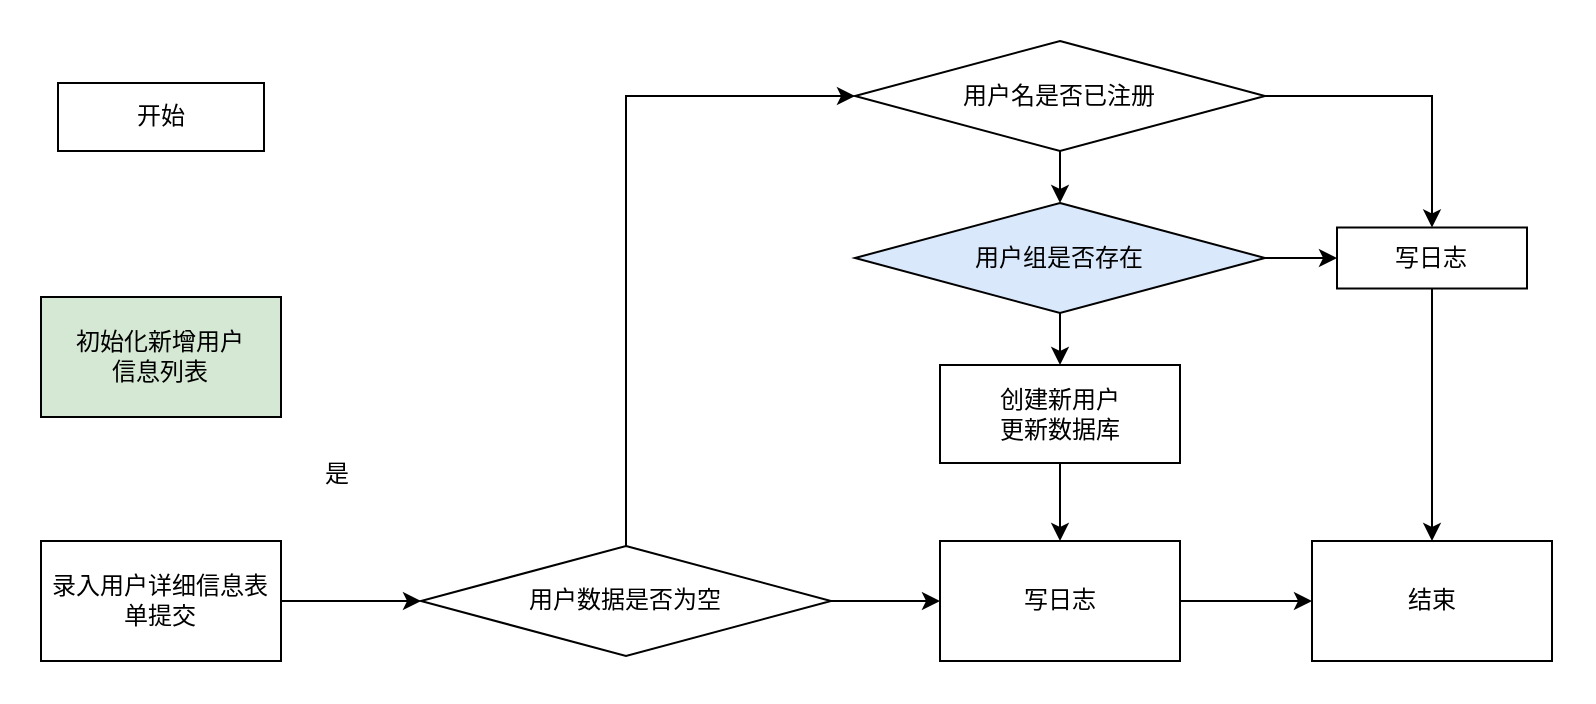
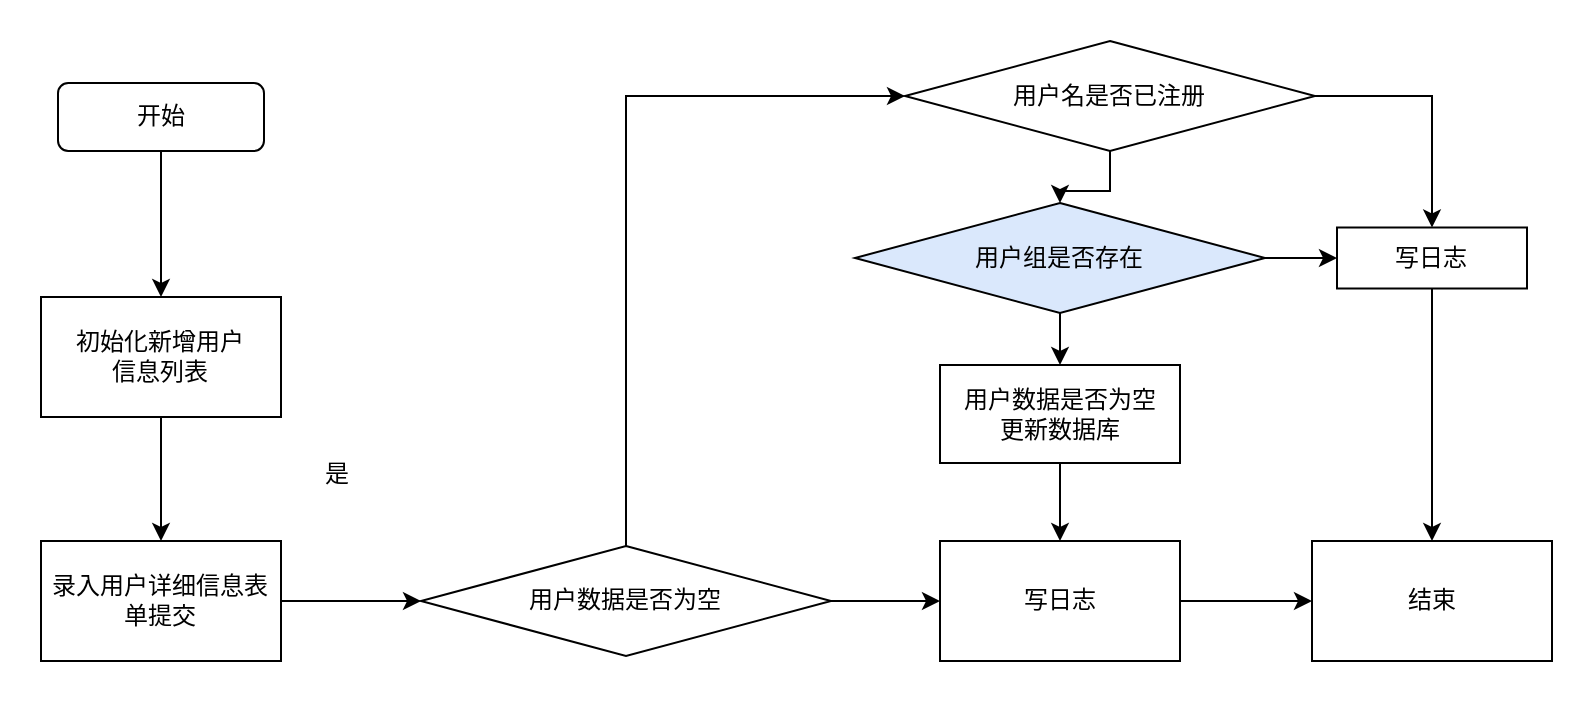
  <mxCell id="0" />
  <mxCell id="1" parent="0" />
- <mxCell id="3" value="开始" style="whiteSpace=wrap;html=1;rounded=0;" vertex="1" parent="1"><mxGeometry x="28.5" y="41" width="103" height="34" as="geometry" /></mxCell>
- <mxCell id="5" value="初始化新增用户&lt;br&gt;信息列表" style="rounded=0;whiteSpace=wrap;html=1;fillColor=#d5e8d4;" vertex="1" parent="1"><mxGeometry x="20" y="148" width="120" height="60" as="geometry" /></mxCell>
+ <mxCell id="2" value="" style="edgeStyle=orthogonalEdgeStyle;rounded=0;orthogonalLoop=1;jettySize=auto;html=1;" edge="1" parent="1" source="3" target="5"><mxGeometry relative="1" as="geometry" /></mxCell>
+ <mxCell id="3" value="开始" style="rounded=1;whiteSpace=wrap;html=1;" vertex="1" parent="1"><mxGeometry x="28.5" y="41" width="103" height="34" as="geometry" /></mxCell>
+ <mxCell id="4" value="" style="edgeStyle=orthogonalEdgeStyle;rounded=0;orthogonalLoop=1;jettySize=auto;html=1;" edge="1" parent="1" source="5" target="7"><mxGeometry relative="1" as="geometry" /></mxCell>
+ <mxCell id="5" value="初始化新增用户&lt;br&gt;信息列表" style="rounded=0;whiteSpace=wrap;html=1;" vertex="1" parent="1"><mxGeometry x="20" y="148" width="120" height="60" as="geometry" /></mxCell>
  <mxCell id="6" value="" style="edgeStyle=orthogonalEdgeStyle;rounded=0;orthogonalLoop=1;jettySize=auto;html=1;" edge="1" parent="1" source="7" target="10"><mxGeometry relative="1" as="geometry" /></mxCell>
  <mxCell id="7" value="录入用户详细信息表单提交" style="rounded=0;whiteSpace=wrap;html=1;" vertex="1" parent="1"><mxGeometry x="20" y="270" width="120" height="60" as="geometry" /></mxCell>
  <mxCell id="8" style="edgeStyle=orthogonalEdgeStyle;rounded=0;orthogonalLoop=1;jettySize=auto;html=1;entryX=0;entryY=0.5;entryDx=0;entryDy=0;exitX=0.5;exitY=0;exitDx=0;exitDy=0;" edge="1" parent="1" source="10" target="15"><mxGeometry relative="1" as="geometry" /></mxCell>
  <mxCell id="9" style="edgeStyle=orthogonalEdgeStyle;rounded=0;orthogonalLoop=1;jettySize=auto;html=1;exitX=1;exitY=0.5;exitDx=0;exitDy=0;" edge="1" parent="1" source="10" target="20"><mxGeometry relative="1" as="geometry" /></mxCell>
  <mxCell id="10" value="用户数据是否为空" style="rhombus;whiteSpace=wrap;html=1;" vertex="1" parent="1"><mxGeometry x="210" y="272.5" width="205" height="55" as="geometry" /></mxCell>
  <mxCell id="11" value="结束" style="whiteSpace=wrap;html=1;" vertex="1" parent="1"><mxGeometry x="655.5" y="270" width="120" height="60" as="geometry" /></mxCell>
  <mxCell id="12" value="是" style="text;html=1;align=center;verticalAlign=middle;resizable=0;points=[];autosize=1;strokeColor=none;fillColor=none;" vertex="1" parent="1"><mxGeometry x="156.5" y="228" width="22" height="18" as="geometry" /></mxCell>
  <mxCell id="13" value="" style="edgeStyle=orthogonalEdgeStyle;rounded=0;orthogonalLoop=1;jettySize=auto;html=1;" edge="1" parent="1" source="15" target="18"><mxGeometry relative="1" as="geometry" /></mxCell>
  <mxCell id="14" style="edgeStyle=orthogonalEdgeStyle;rounded=0;orthogonalLoop=1;jettySize=auto;html=1;exitX=1;exitY=0.5;exitDx=0;exitDy=0;entryX=0.5;entryY=0;entryDx=0;entryDy=0;" edge="1" parent="1" source="15" target="24"><mxGeometry relative="1" as="geometry" /></mxCell>
- <mxCell id="15" value="用户名是否已注册" style="rhombus;whiteSpace=wrap;html=1;" vertex="1" parent="1"><mxGeometry x="427" y="20" width="205" height="55" as="geometry" /></mxCell>
+ <mxCell id="15" value="用户名是否已注册" style="rhombus;whiteSpace=wrap;html=1;" vertex="1" parent="1"><mxGeometry x="452" y="20" width="205" height="55" as="geometry" /></mxCell>
  <mxCell id="16" value="" style="edgeStyle=orthogonalEdgeStyle;rounded=0;orthogonalLoop=1;jettySize=auto;html=1;" edge="1" parent="1" source="18" target="22"><mxGeometry relative="1" as="geometry" /></mxCell>
  <mxCell id="17" style="edgeStyle=orthogonalEdgeStyle;rounded=0;orthogonalLoop=1;jettySize=auto;html=1;exitX=1;exitY=0.5;exitDx=0;exitDy=0;entryX=0;entryY=0.5;entryDx=0;entryDy=0;" edge="1" parent="1" source="18" target="24"><mxGeometry relative="1" as="geometry" /></mxCell>
  <mxCell id="18" value="用户组是否存在" style="rhombus;whiteSpace=wrap;html=1;fillColor=#dae8fc;" vertex="1" parent="1"><mxGeometry x="427" y="101" width="205" height="55" as="geometry" /></mxCell>
  <mxCell id="19" style="edgeStyle=orthogonalEdgeStyle;rounded=0;orthogonalLoop=1;jettySize=auto;html=1;exitX=1;exitY=0.5;exitDx=0;exitDy=0;entryX=0;entryY=0.5;entryDx=0;entryDy=0;" edge="1" parent="1" source="20" target="11"><mxGeometry relative="1" as="geometry" /></mxCell>
  <mxCell id="20" value="写日志" style="whiteSpace=wrap;html=1;" vertex="1" parent="1"><mxGeometry x="469.5" y="270" width="120" height="60" as="geometry" /></mxCell>
  <mxCell id="21" value="" style="edgeStyle=orthogonalEdgeStyle;rounded=0;orthogonalLoop=1;jettySize=auto;html=1;" edge="1" parent="1" source="22" target="20"><mxGeometry relative="1" as="geometry" /></mxCell>
- <mxCell id="22" value="创建新用户&lt;br&gt;更新数据库" style="whiteSpace=wrap;html=1;" vertex="1" parent="1"><mxGeometry x="469.5" y="182" width="120" height="49" as="geometry" /></mxCell>
+ <mxCell id="22" value="用户数据是否为空&lt;br&gt;更新数据库" style="whiteSpace=wrap;html=1;" vertex="1" parent="1"><mxGeometry x="469.5" y="182" width="120" height="49" as="geometry" /></mxCell>
  <mxCell id="23" style="edgeStyle=orthogonalEdgeStyle;rounded=0;orthogonalLoop=1;jettySize=auto;html=1;exitX=0.5;exitY=1;exitDx=0;exitDy=0;" edge="1" parent="1" source="24" target="11"><mxGeometry relative="1" as="geometry" /></mxCell>
  <mxCell id="24" value="写日志" style="whiteSpace=wrap;html=1;" vertex="1" parent="1"><mxGeometry x="668" y="113.25" width="95" height="30.5" as="geometry" /></mxCell>
